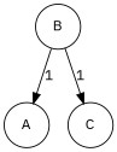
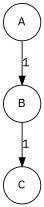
  digraph {
    fontname="IBM Plex Sans"
    node [fixedsize=true fontname="IBM Plex Sans" shape=circle]
    edge [fontname="IBM Plex Sans"]
    A [width=.6]
    B [width=.6]
    C [width=.6]
-   B -> A [label=1]
+   A -> B [label=1]
    B -> C [label=1]
  }
